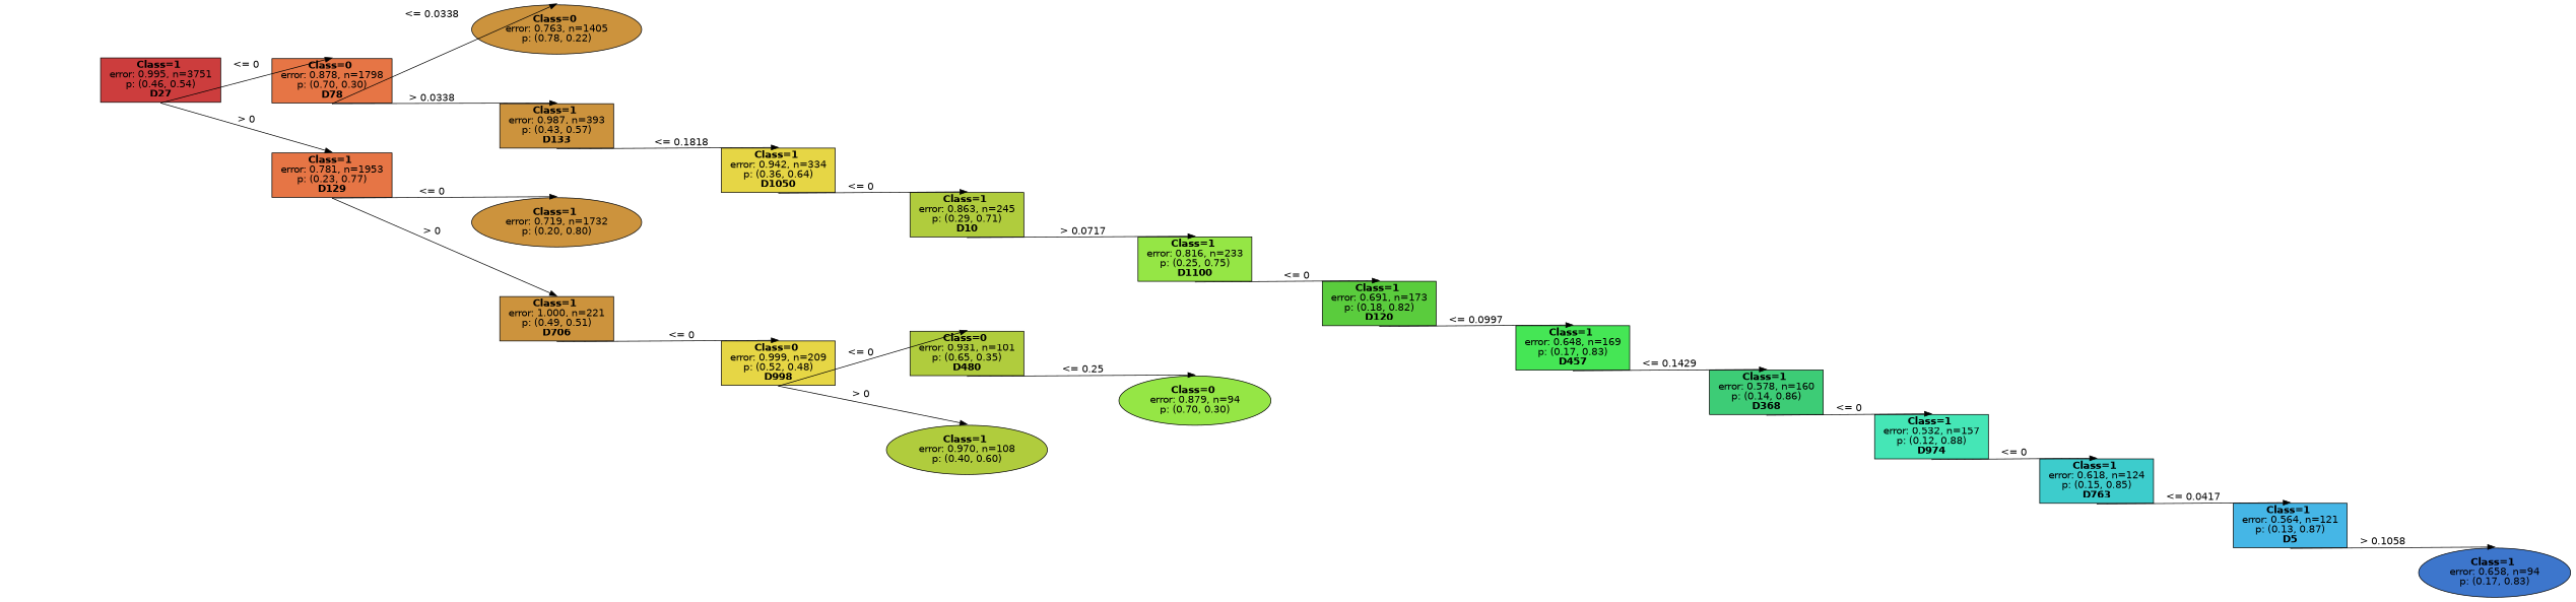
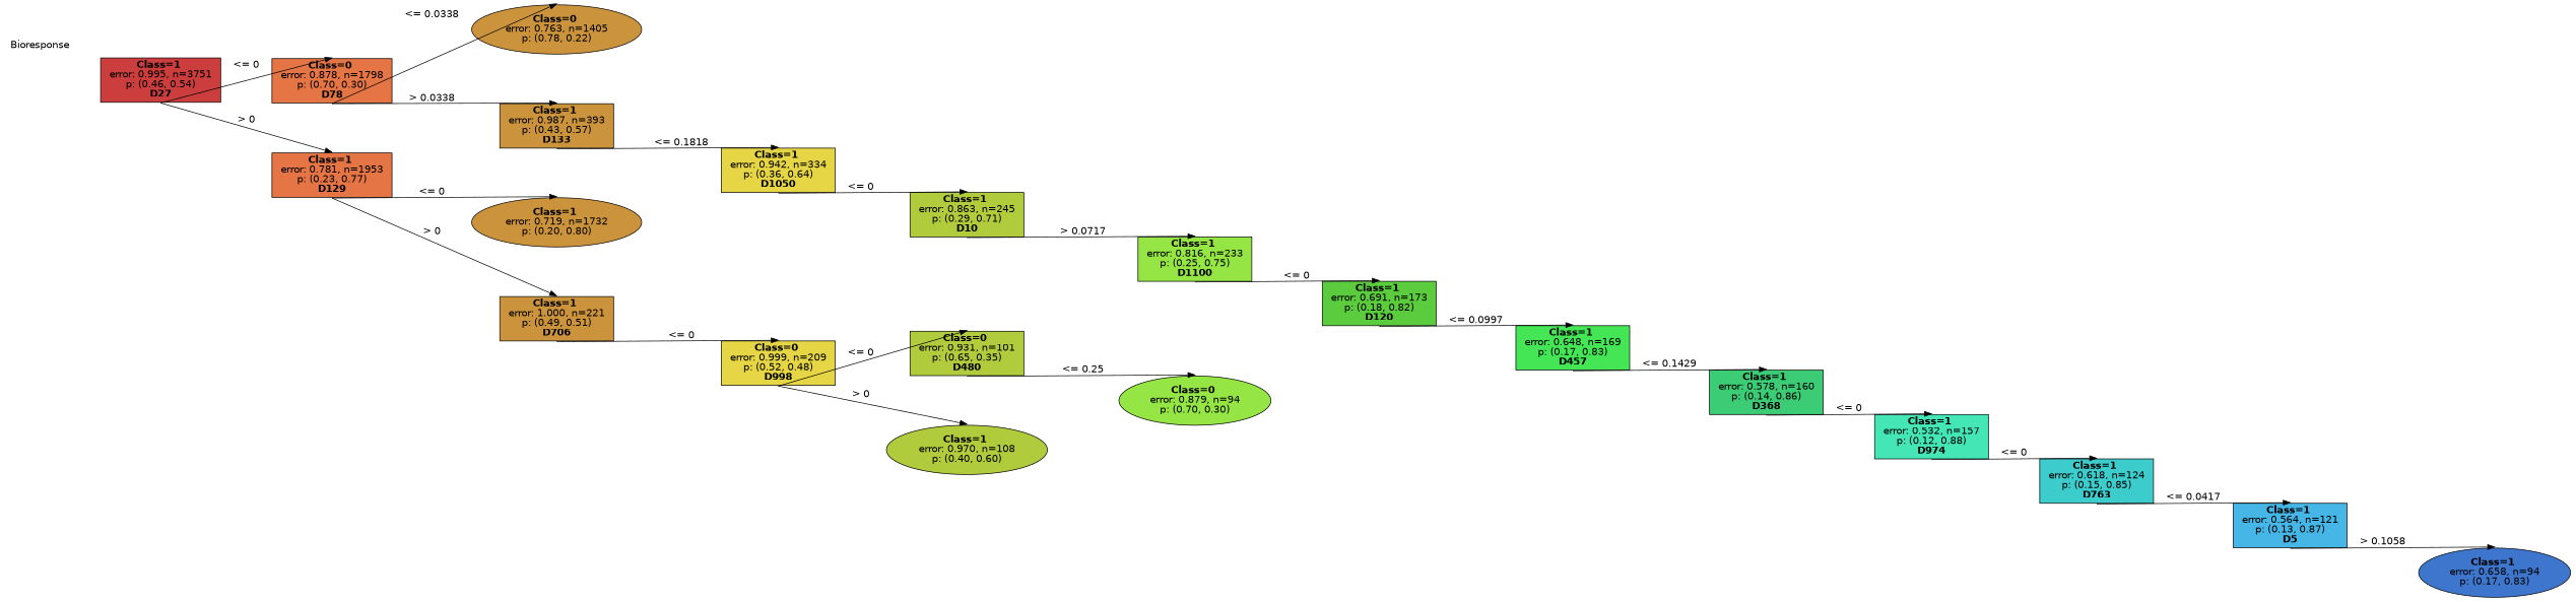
  digraph {
    nodesep=1
    ranksep=0.5
    splines=false
    rankdir=LR
    node [color=black fillcolor="0.100 0.7 0.800" fontname=helvetica shape=rect style=filled]
    edge [fontname=helvetica headport=n tailport=s]
+   n1 [fillcolor=white label=Bioresponse shape=plaintext]
    n2 [fillcolor="0.000 0.7 0.800" label=<<b> Class=1 </b> <br/> error: 0.995, n=3751 <br/> p: (0.46, 0.54) <br/><b>D27</b>>]
    n3 [fillcolor="0.050 0.7 0.900" label=<<b> Class=0 </b> <br/> error: 0.878, n=1798 <br/> p: (0.70, 0.30) <br/><b>D78</b>>]
    n4 [fillcolor="0.050 0.7 0.900" label=<<b> Class=1 </b> <br/> error: 0.781, n=1953 <br/> p: (0.23, 0.77) <br/><b>D129</b>>]
    n5 [label=<<b> Class=0 </b> <br/> error: 0.763, n=1405 <br/> p: (0.78, 0.22) > shape=oval]
    n6 [label=<<b> Class=1 </b> <br/> error: 0.987, n=393 <br/> p: (0.43, 0.57) <br/><b>D133</b>>]
    n7 [fillcolor="0.150 0.7 0.900" label=<<b> Class=1 </b> <br/> error: 0.942, n=334 <br/> p: (0.36, 0.64) <br/><b>D1050</b>>]
    n8 [fillcolor="0.200 0.7 0.800" label=<<b> Class=1 </b> <br/> error: 0.863, n=245 <br/> p: (0.29, 0.71) <br/><b>D10</b>>]
    n9 [fillcolor="0.250 0.7 0.900" label=<<b> Class=1 </b> <br/> error: 0.816, n=233 <br/> p: (0.25, 0.75) <br/><b>D1100</b>>]
    n10 [fillcolor="0.300 0.7 0.800" label=<<b> Class=1 </b> <br/> error: 0.691, n=173 <br/> p: (0.18, 0.82) <br/><b>D120</b>>]
    n11 [fillcolor="0.350 0.7 0.900" label=<<b> Class=1 </b> <br/> error: 0.648, n=169 <br/> p: (0.17, 0.83) <br/><b>D457</b>>]
    n12 [fillcolor="0.400 0.7 0.800" label=<<b> Class=1 </b> <br/> error: 0.578, n=160 <br/> p: (0.14, 0.86) <br/><b>D368</b>>]
    n13 [fillcolor="0.450 0.7 0.900" label=<<b> Class=1 </b> <br/> error: 0.532, n=157 <br/> p: (0.12, 0.88) <br/><b>D974</b>>]
    n14 [fillcolor="0.500 0.7 0.800" label=<<b> Class=1 </b> <br/> error: 0.618, n=124 <br/> p: (0.15, 0.85) <br/><b>D763</b>>]
    n15 [fillcolor="0.550 0.7 0.900" label=<<b> Class=1 </b> <br/> error: 0.564, n=121 <br/> p: (0.13, 0.87) <br/><b>D5</b>>]
    n16 [fillcolor="0.600 0.7 0.800" label=<<b> Class=1 </b> <br/> error: 0.658, n=94 <br/> p: (0.17, 0.83) > shape=oval]
    n17 [label=<<b> Class=1 </b> <br/> error: 0.719, n=1732 <br/> p: (0.20, 0.80) > shape=oval]
    n18 [label=<<b> Class=1 </b> <br/> error: 1.000, n=221 <br/> p: (0.49, 0.51) <br/><b>D706</b>>]
    n19 [fillcolor="0.150 0.7 0.900" label=<<b> Class=0 </b> <br/> error: 0.999, n=209 <br/> p: (0.52, 0.48) <br/><b>D998</b>>]
    n20 [fillcolor="0.200 0.7 0.800" label=<<b> Class=0 </b> <br/> error: 0.931, n=101 <br/> p: (0.65, 0.35) <br/><b>D480</b>>]
    n21 [fillcolor="0.200 0.7 0.800" label=<<b> Class=1 </b> <br/> error: 0.970, n=108 <br/> p: (0.40, 0.60) > shape=oval]
    n22 [fillcolor="0.250 0.7 0.900" label=<<b> Class=0 </b> <br/> error: 0.879, n=94 <br/> p: (0.70, 0.30) > shape=oval]
+   n1 -> n2 [style=invis]
    n2 -> n3 [label="<= 0"]
    n2 -> n4 [label="> 0"]
    n3 -> n5 [label="<= 0.0338"]
    n3 -> n6 [label="> 0.0338"]
    n4 -> n17 [label="<= 0"]
    n4 -> n18 [label="> 0"]
    n6 -> n7 [label="<= 0.1818"]
    n7 -> n8 [label="<= 0"]
    n8 -> n9 [label="> 0.0717"]
    n9 -> n10 [label="<= 0"]
    n10 -> n11 [label="<= 0.0997"]
    n11 -> n12 [label="<= 0.1429"]
    n12 -> n13 [label="<= 0"]
    n13 -> n14 [label="<= 0"]
    n14 -> n15 [label="<= 0.0417"]
    n15 -> n16 [label="> 0.1058"]
    n18 -> n19 [label="<= 0"]
    n19 -> n20 [label="<= 0"]
    n19 -> n21 [label="> 0"]
    n20 -> n22 [label="<= 0.25"]
  }
